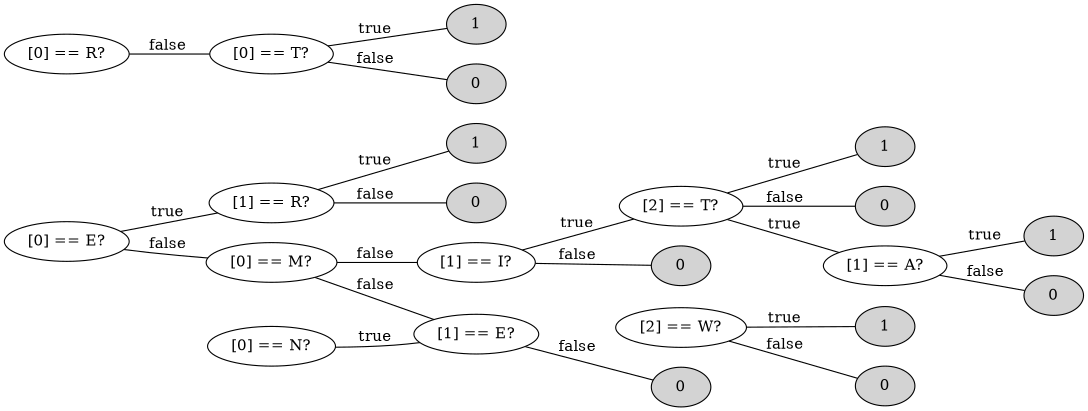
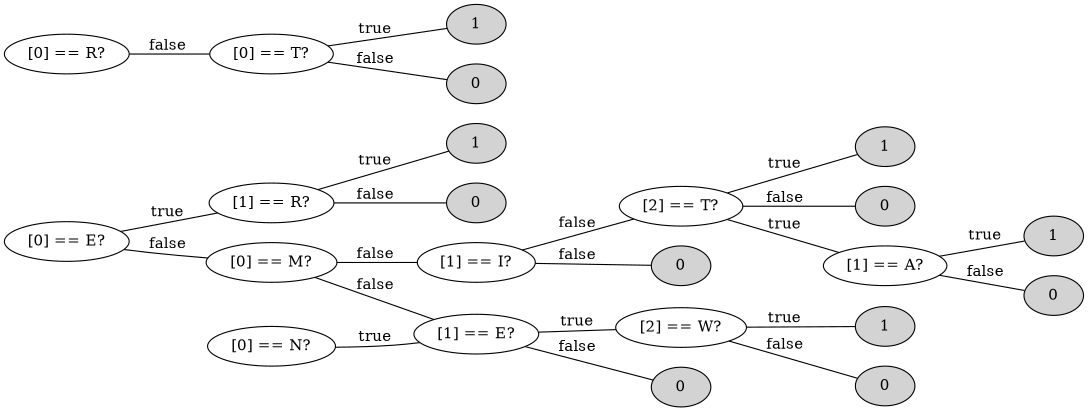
  graph {
    rankdir=LR
    node [style=filled]
    n1 [label="[0] == E?" style=""]
    n2 [label="[1] == R?" style=""]
    n3 [label="[0] == M?" style=""]
    n4 [label=1]
    n5 [label=0]
    n6 [label="[1] == I?" style=""]
    n7 [label="[1] == E?" style=""]
    n8 [label=1]
    n9 [label="[2] == T?" style=""]
    n10 [label=0]
    n11 [label="[1] == A?" style=""]
    n12 [label=0]
    n13 [label="[0] == N?" style=""]
    n14 [label=1]
    n15 [label="[2] == W?" style=""]
    n16 [label=0]
    n17 [label=0]
    n18 [label="[0] == R?" style=""]
    n19 [label="[0] == T?" style=""]
    n20 [label=1]
    n21 [label=0]
    n22 [label=1]
    n23 [label=0]
    n1 -- n2 [label=true]
    n1 -- n3 [label=false]
    n2 -- n4 [label=true]
    n2 -- n5 [label=false]
    n3 -- n6 [label=false]
    n3 -- n7 [label=false]
-   n6 -- n9 [label=true]
+   n6 -- n9 [label=false]
    n6 -- n12 [label=false]
+   n7 -- n15 [label=true]
    n7 -- n17 [label=false]
    n9 -- n8 [label=true]
    n9 -- n10 [label=false]
    n9 -- n11 [label=true]
    n11 -- n20 [label=true]
    n11 -- n21 [label=false]
    n13 -- n7 [label=true]
    n15 -- n14 [label=true]
    n15 -- n16 [label=false]
    n18 -- n19 [label=false]
    n19 -- n22 [label=true]
    n19 -- n23 [label=false]
  }
